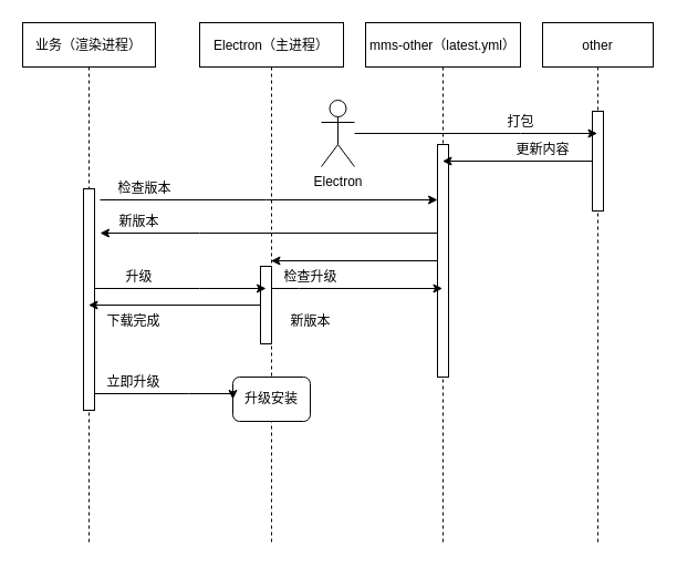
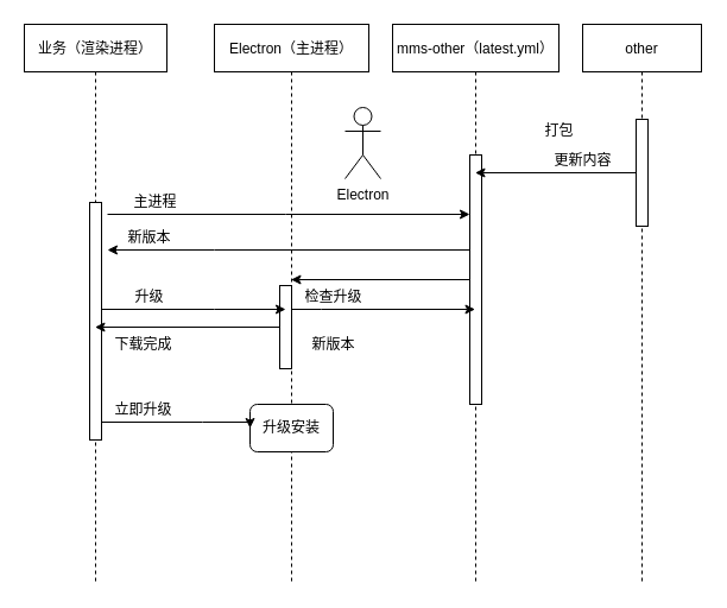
  <mxCell id="0" />
  <mxCell id="1" parent="0" />
  <mxCell id="2" value="业务（渲染进程）" style="shape=umlLifeline;perimeter=lifelinePerimeter;container=1;collapsible=0;recursiveResize=0;rounded=0;shadow=0;strokeWidth=1;" parent="1" vertex="1"><mxGeometry x="20" y="20" width="120" height="470" as="geometry" /></mxCell>
  <mxCell id="3" value="" style="points=[];perimeter=orthogonalPerimeter;rounded=0;shadow=0;strokeWidth=1;" vertex="1" parent="2"><mxGeometry x="55" y="150" width="10" height="200" as="geometry" /></mxCell>
  <mxCell id="4" value="Electron（主进程）" style="shape=umlLifeline;perimeter=lifelinePerimeter;container=1;collapsible=0;recursiveResize=0;rounded=0;shadow=0;strokeWidth=1;" parent="1" vertex="1"><mxGeometry x="180" y="20" width="130" height="470" as="geometry" /></mxCell>
  <mxCell id="5" value="" style="points=[];perimeter=orthogonalPerimeter;rounded=0;shadow=0;strokeWidth=1;" vertex="1" parent="4"><mxGeometry x="55" y="220" width="10" height="70" as="geometry" /></mxCell>
  <mxCell id="6" value="升级安装" style="rounded=1;whiteSpace=wrap;html=1;" vertex="1" parent="4"><mxGeometry x="30" y="320" width="70" height="40" as="geometry" /></mxCell>
  <mxCell id="7" value="mms-other（latest.yml）" style="shape=umlLifeline;perimeter=lifelinePerimeter;container=1;collapsible=0;recursiveResize=0;rounded=0;shadow=0;strokeWidth=1;" vertex="1" parent="1"><mxGeometry x="330" y="20" width="140" height="470" as="geometry" /></mxCell>
  <mxCell id="8" value="" style="points=[];perimeter=orthogonalPerimeter;rounded=0;shadow=0;strokeWidth=1;" vertex="1" parent="7"><mxGeometry x="65" y="110" width="10" height="210" as="geometry" /></mxCell>
  <mxCell id="9" value="other" style="shape=umlLifeline;perimeter=lifelinePerimeter;container=1;collapsible=0;recursiveResize=0;rounded=0;shadow=0;strokeWidth=1;" vertex="1" parent="1"><mxGeometry x="490" y="20" width="100" height="470" as="geometry" /></mxCell>
  <mxCell id="10" value="" style="points=[];perimeter=orthogonalPerimeter;rounded=0;shadow=0;strokeWidth=1;" vertex="1" parent="9"><mxGeometry x="45" y="80" width="10" height="90" as="geometry" /></mxCell>
  <mxCell id="11" value="" style="points=[];perimeter=orthogonalPerimeter;rounded=0;shadow=0;strokeWidth=1;" vertex="1" parent="1"><mxGeometry x="220" y="100" height="80" as="geometry" /></mxCell>
  <mxCell id="12" value="打包" style="text;html=1;align=center;verticalAlign=middle;resizable=0;points=[];autosize=1;" vertex="1" parent="1"><mxGeometry x="450" y="100" width="40" height="20" as="geometry" /></mxCell>
- <mxCell id="13" style="edgeStyle=orthogonalEdgeStyle;rounded=0;orthogonalLoop=1;jettySize=auto;html=1;" edge="1" parent="1" source="14" target="9"><mxGeometry relative="1" as="geometry"><mxPoint x="510" y="110" as="targetPoint" /><Array as="points"><mxPoint x="470" y="120" /><mxPoint x="470" y="120" /></Array></mxGeometry></mxCell>
  <mxCell id="14" value="Electron" style="shape=umlActor;verticalLabelPosition=bottom;verticalAlign=top;html=1;" vertex="1" parent="1"><mxGeometry x="290" y="90" width="30" height="60" as="geometry" /></mxCell>
  <mxCell id="15" value="更新内容" style="text;html=1;align=center;verticalAlign=middle;resizable=0;points=[];autosize=1;" vertex="1" parent="1"><mxGeometry x="460" y="125" width="60" height="20" as="geometry" /></mxCell>
  <mxCell id="16" style="edgeStyle=orthogonalEdgeStyle;rounded=0;orthogonalLoop=1;jettySize=auto;html=1;" edge="1" parent="1" target="8"><mxGeometry relative="1" as="geometry"><mxPoint x="90" y="180" as="sourcePoint" /><Array as="points"><mxPoint x="240" y="180" /><mxPoint x="240" y="180" /></Array></mxGeometry></mxCell>
- <mxCell id="17" value="检查版本" style="text;html=1;align=center;verticalAlign=middle;resizable=0;points=[];autosize=1;" vertex="1" parent="1"><mxGeometry x="100" y="160" width="60" height="20" as="geometry" /></mxCell>
+ <mxCell id="17" value="主进程" style="text;html=1;align=center;verticalAlign=middle;resizable=0;points=[];autosize=1;" vertex="1" parent="1"><mxGeometry x="100" y="160" width="60" height="20" as="geometry" /></mxCell>
  <mxCell id="18" style="edgeStyle=orthogonalEdgeStyle;rounded=0;orthogonalLoop=1;jettySize=auto;html=1;" edge="1" parent="1" source="10" target="7"><mxGeometry relative="1" as="geometry"><Array as="points"><mxPoint x="450" y="145" /><mxPoint x="450" y="145" /></Array></mxGeometry></mxCell>
  <mxCell id="19" style="edgeStyle=orthogonalEdgeStyle;rounded=0;orthogonalLoop=1;jettySize=auto;html=1;" edge="1" parent="1" source="8"><mxGeometry relative="1" as="geometry"><mxPoint x="90" y="210" as="targetPoint" /><Array as="points"><mxPoint x="180" y="210" /><mxPoint x="180" y="210" /></Array></mxGeometry></mxCell>
  <mxCell id="20" value="新版本" style="text;html=1;align=center;verticalAlign=middle;resizable=0;points=[];autosize=1;" vertex="1" parent="1"><mxGeometry x="100" y="190" width="50" height="20" as="geometry" /></mxCell>
  <mxCell id="21" value="" style="edgeStyle=orthogonalEdgeStyle;rounded=0;orthogonalLoop=1;jettySize=auto;html=1;" edge="1" parent="1" source="3"><mxGeometry relative="1" as="geometry"><mxPoint x="240" y="260" as="targetPoint" /><Array as="points"><mxPoint x="180" y="260" /><mxPoint x="180" y="260" /></Array></mxGeometry></mxCell>
  <mxCell id="22" value="升级" style="text;html=1;align=center;verticalAlign=middle;resizable=0;points=[];autosize=1;" vertex="1" parent="1"><mxGeometry x="105" y="240" width="40" height="20" as="geometry" /></mxCell>
  <mxCell id="23" style="edgeStyle=orthogonalEdgeStyle;rounded=0;orthogonalLoop=1;jettySize=auto;html=1;" edge="1" parent="1" source="5" target="7"><mxGeometry relative="1" as="geometry"><Array as="points"><mxPoint x="270" y="260" /><mxPoint x="270" y="260" /></Array></mxGeometry></mxCell>
  <mxCell id="24" value="检查升级" style="text;html=1;align=center;verticalAlign=middle;resizable=0;points=[];autosize=1;" vertex="1" parent="1"><mxGeometry x="250" y="240" width="60" height="20" as="geometry" /></mxCell>
  <mxCell id="25" style="edgeStyle=orthogonalEdgeStyle;rounded=0;orthogonalLoop=1;jettySize=auto;html=1;" edge="1" parent="1" source="8" target="4"><mxGeometry relative="1" as="geometry"><Array as="points"><mxPoint x="300" y="300" /><mxPoint x="300" y="300" /></Array></mxGeometry></mxCell>
  <mxCell id="26" value="新版本" style="text;html=1;align=center;verticalAlign=middle;resizable=0;points=[];autosize=1;" vertex="1" parent="1"><mxGeometry x="255" y="280" width="50" height="20" as="geometry" /></mxCell>
  <mxCell id="27" style="edgeStyle=orthogonalEdgeStyle;rounded=0;orthogonalLoop=1;jettySize=auto;html=1;" edge="1" parent="1" source="5" target="2"><mxGeometry relative="1" as="geometry"><Array as="points"><mxPoint x="140" y="300" /><mxPoint x="140" y="300" /></Array></mxGeometry></mxCell>
  <mxCell id="28" value="下载完成" style="text;html=1;align=center;verticalAlign=middle;resizable=0;points=[];autosize=1;" vertex="1" parent="1"><mxGeometry x="90" y="280" width="60" height="20" as="geometry" /></mxCell>
  <mxCell id="29" style="edgeStyle=orthogonalEdgeStyle;rounded=0;orthogonalLoop=1;jettySize=auto;html=1;entryX=0;entryY=0.5;entryDx=0;entryDy=0;" edge="1" parent="1" source="3" target="6"><mxGeometry relative="1" as="geometry"><Array as="points"><mxPoint x="170" y="355" /><mxPoint x="170" y="355" /></Array></mxGeometry></mxCell>
  <mxCell id="30" value="立即升级" style="text;html=1;align=center;verticalAlign=middle;resizable=0;points=[];autosize=1;" vertex="1" parent="1"><mxGeometry x="90" y="335" width="60" height="20" as="geometry" /></mxCell>
